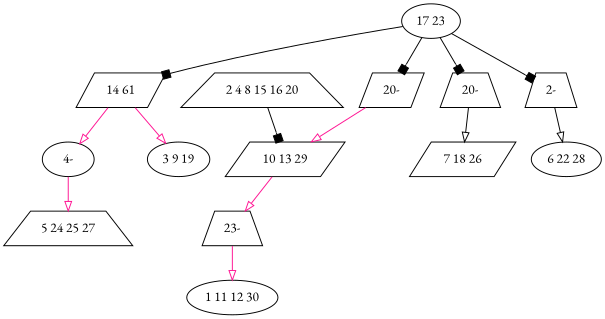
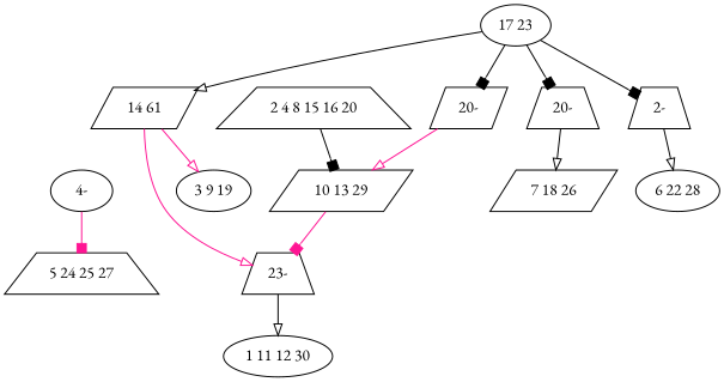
  digraph {
    fontname="EB Garamond"
    node [fontname="EB Garamond" shape=trapezium]
    edge [arrowhead=onormal color=black fontname="EB Garamond"]
    n1 [label="2 4 8 15 16 20"]
    n2 [label="10 13 29" shape=parallelogram]
    n3 [label="17 23" shape=ellipse]
    n4 [label="14 61" shape=parallelogram]
    n5 [label="20-" shape=parallelogram]
    n6 [label="20-"]
    n7 [label="2-"]
    n8 [label="4-" shape=ellipse]
    n9 [label="3 9 19" shape=ellipse]
    n10 [label="7 18 26" shape=parallelogram]
    n11 [label="6 22 28" shape=ellipse]
    n12 [label="5 24 25 27"]
    n13 [label="23-"]
    n14 [label="1 11 12 30" shape=ellipse]
    n1 -> n2 [arrowhead=box]
-   n2 -> n13 [color=deeppink]
-   n3 -> n4 [arrowhead=box]
+   n2 -> n13 [arrowhead=box color=deeppink]
+   n3 -> n4
    n3 -> n5 [arrowhead=box]
    n3 -> n6 [arrowhead=box]
    n3 -> n7 [arrowhead=box]
-   n4 -> n8 [color=deeppink]
+   n4 -> n13 [color=deeppink]
    n4 -> n9 [color=deeppink]
    n5 -> n2 [color=deeppink]
    n6 -> n10
    n7 -> n11
-   n8 -> n12 [color=deeppink]
-   n13 -> n14 [color=deeppink]
+   n8 -> n12 [arrowhead=box color=deeppink]
+   n13 -> n14
  }
